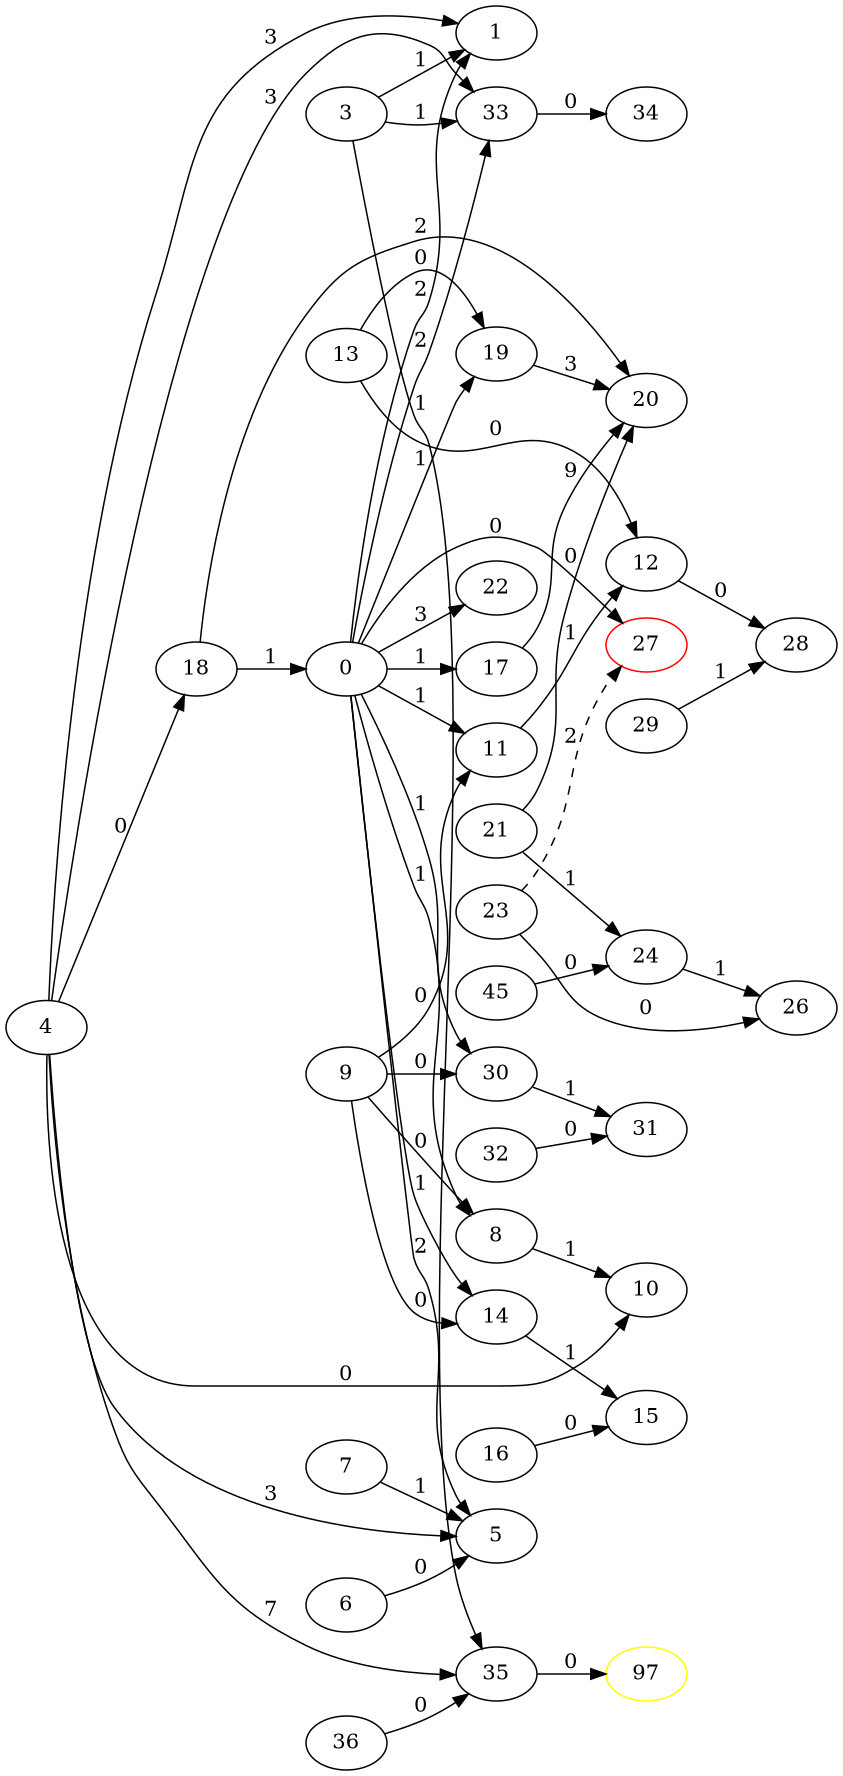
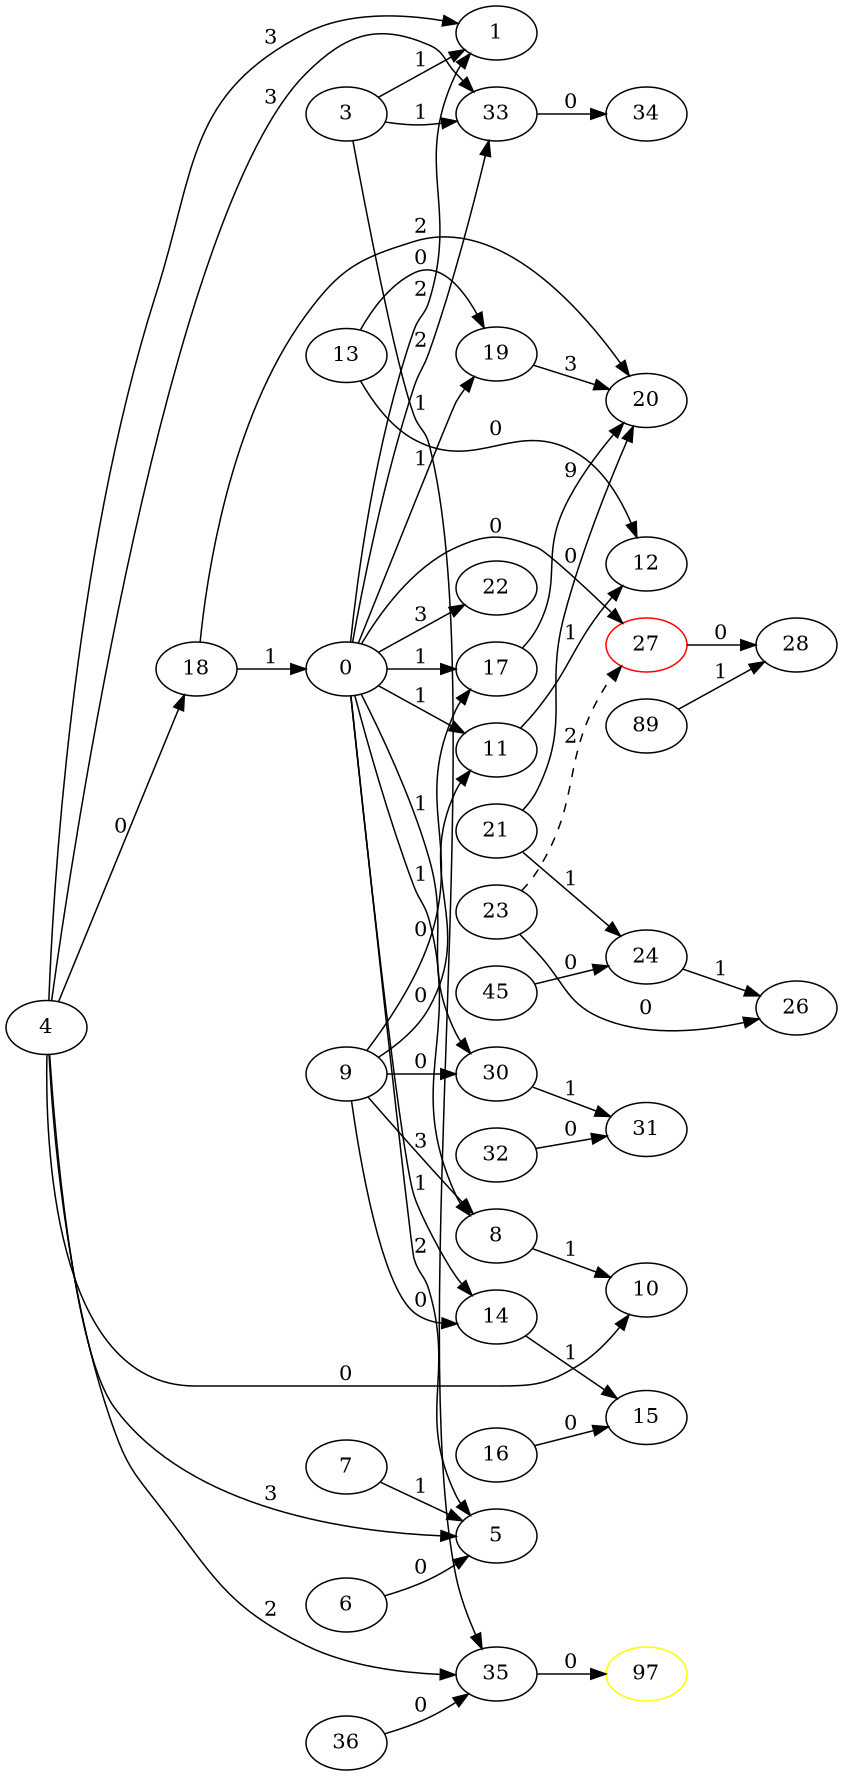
  digraph {
    rankdir=LR
    node [BB=2 SS=0 bw=0 cv=0 nodeT=sym op=NaS symid=-1 symidR=0]
    0 [BB=0 symid=0]
    1 [BB=1 op=_sym_build_write_memory symid=1]
    5 [BB=1 op=_sym_build_write_memory symid=2]
    8 [BB=1 op=_sym_set_parameter_expression symid=3]
    11 [BB=1 op=_sym_set_parameter_expression symid=5]
    14 [BB=1 op=_sym_set_parameter_expression symid=7]
    17 [op=_sym_set_parameter_expression symid=9]
    19 [op=_sym_set_parameter_expression symid=11]
    22 [op=_sym_set_return_expression symid=13]
    27 [color=red nodeT=falseRootPhi symid=23]
    30 [BB=3 op=_sym_set_parameter_expression symid=17]
    33 [BB=4 op=_sym_build_write_memory symid=19]
    10 [BB=1 op=_sym_notify_call symid=4]
    12 [BB=1 op=_sym_notify_call symid=6]
    15 [BB=1 op=_sym_notify_call symid=8]
    20 [op=_sym_notify_call symid=12]
    18 [op=_sym_set_parameter_expression symid=10]
    28 [op=_sym_build_path_constraint symid=16]
    31 [BB=3 op=_sym_notify_call symid=18]
    34 [BB=4 bw=4 nodeT=runtimeInt]
    3 [BB=0 bw=4 cv=1 nodeT=constantInt]
    35 [BB=4 op=_sym_build_read_memory symid=20]
    n23 [BB=4 SS=1 color=yellow label=97 op=_sym_set_return_expression symid=21]
    4 [BB=0 bw=1 cv=1 nodeT=constantInt]
    6 [BB=1 bw=4 nodeT=runtimeInt]
    7 [BB=0 bw=4 cv=2 nodeT=constantInt]
    9 [BB=0 bw=1 nodeT=constantInt]
    13 [BB=0 bw=1 cv=2 nodeT=constantInt]
    16 [BB=0 bw=1 cv=3 nodeT=constantInt]
    21 [BB=0 bw=1 cv=4 nodeT=constantInt]
    24 [op=_sym_build_integer symid=22]
    26 [op=_sym_build_not_equal symid=15]
    23 [op=_sym_get_return_expression symid=14]
    n34 [BB=0 bw=4 label=45 nodeT=constantInt]
-   29 [bw=1 nodeT=runtimeInt]
+   29 [bw=1 nodeT=runtimeInt label=89]
    32 [BB=0 bw=1 cv=5 nodeT=constantInt]
    36 [BB=4 bw=4 nodeT=runtimeInt]
    0 -> 1 [label=2]
    0 -> 5 [label=2]
    0 -> 8 [label=1]
    0 -> 11 [label=1]
    0 -> 14 [label=1]
    0 -> 17 [label=1]
    0 -> 19 [label=1]
    0 -> 22 [label=3]
    0 -> 27 [label=0]
    0 -> 30 [label=1]
    0 -> 33 [label=2]
    8 -> 10 [label=1]
    11 -> 12 [label=1]
    14 -> 15 [label=1]
    17 -> 20 [label=9]
    19 -> 20 [label=3]
-   12 -> 28 [label=0]
+   27 -> 28 [label=0]
    30 -> 31 [label=1]
    33 -> 34 [label=0]
    18 -> 0 [label=1]
    18 -> 20 [label=2]
    3 -> 1 [label=1]
    3 -> 33 [label=1]
    3 -> 35 [label=1]
    35 -> n23 [label=0]
    4 -> 1 [label=3]
    4 -> 5 [label=3]
    4 -> 33 [label=3]
    4 -> 10 [label=0]
    4 -> 18 [label=0]
-   4 -> 35 [label=7]
+   4 -> 35 [label=2]
    6 -> 5 [label=0]
    7 -> 5 [label=1]
-   9 -> 8 [label=0]
+   9 -> 8 [label=3]
    9 -> 11 [label=0]
    9 -> 14 [label=0]
+   9 -> 17 [label=0]
    9 -> 30 [label=0]
    13 -> 19 [label=0]
    13 -> 12 [label=0]
    16 -> 15 [label=0]
    21 -> 20 [label=0]
    21 -> 24 [label=1]
    24 -> 26 [label=1]
    23 -> 27 [label=2 style=dashed]
    23 -> 26 [label=0]
    n34 -> 24 [label=0]
    29 -> 28 [label=1]
    32 -> 31 [label=0]
    36 -> 35 [label=0]
  }
